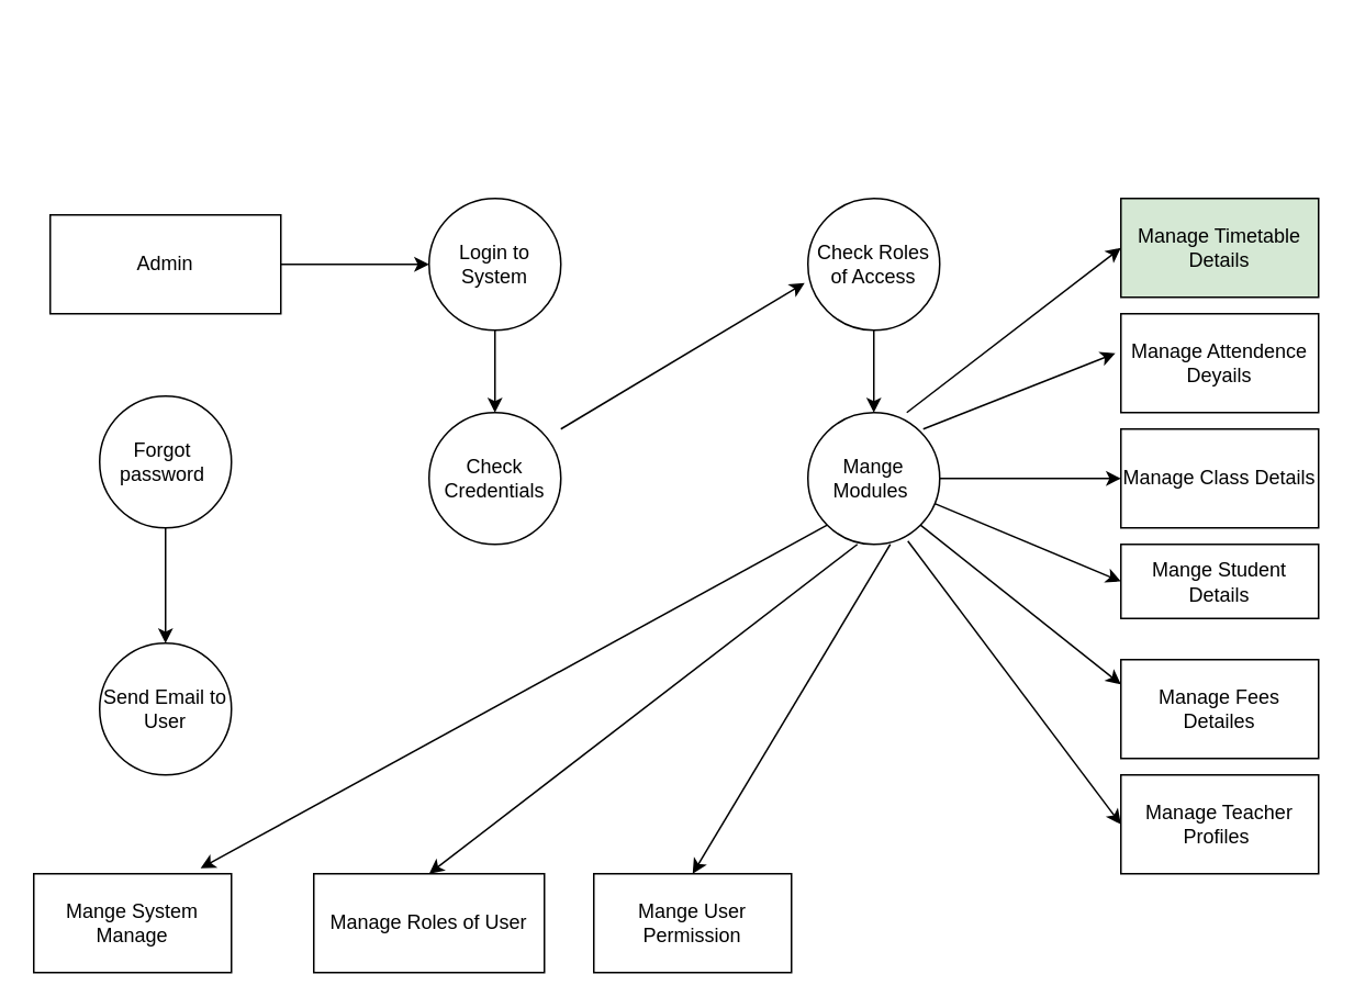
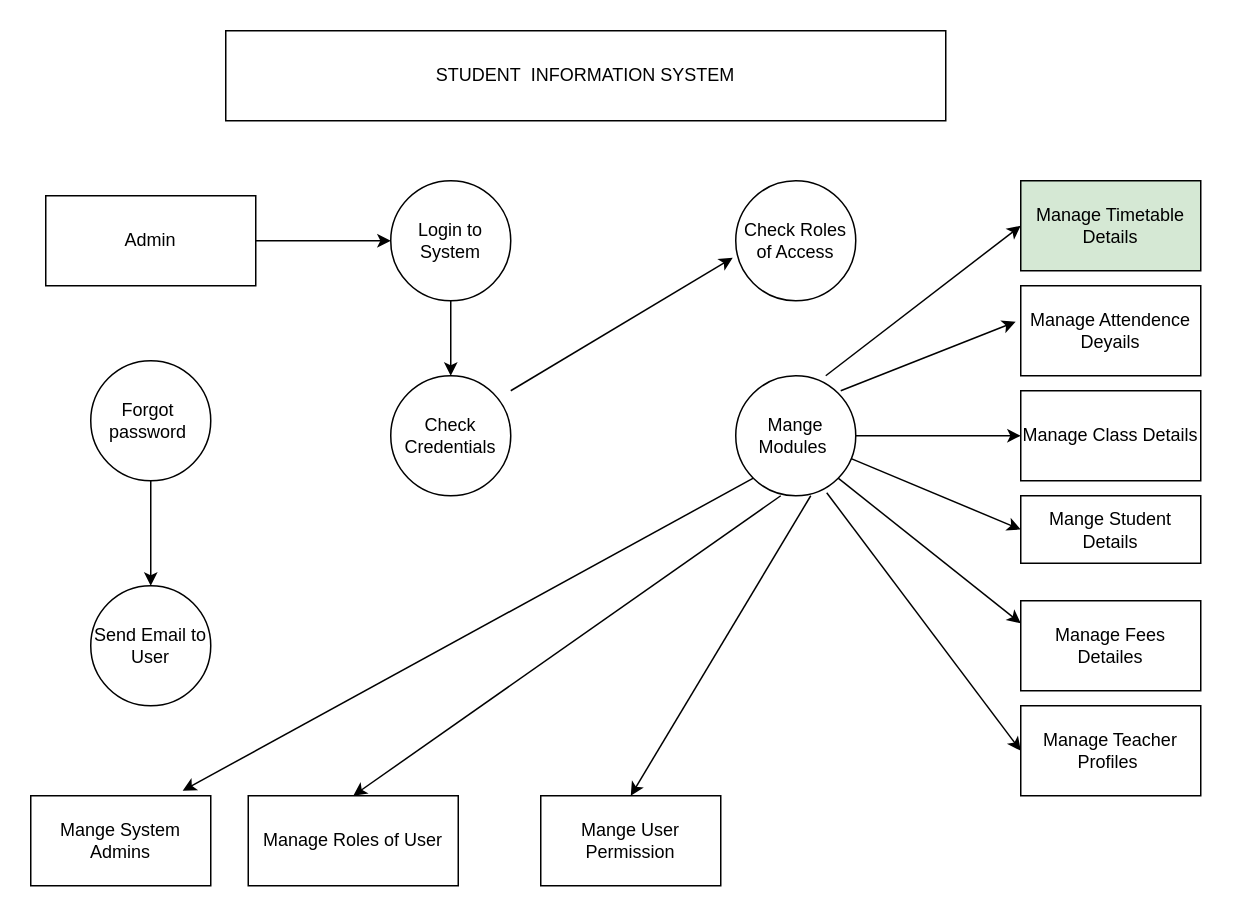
  <mxCell id="0" />
  <mxCell id="1" parent="0" />
+ <mxCell id="2" value="STUDENT&amp;nbsp; INFORMATION SYSTEM" style="rounded=0;whiteSpace=wrap;html=1;" vertex="1" parent="1"><mxGeometry x="150" y="20" width="480" height="60" as="geometry" /></mxCell>
  <mxCell id="3" style="edgeStyle=orthogonalEdgeStyle;rounded=0;orthogonalLoop=1;jettySize=auto;html=1;entryX=0;entryY=0.5;entryDx=0;entryDy=0;" edge="1" parent="1" source="4" target="6"><mxGeometry relative="1" as="geometry" /></mxCell>
  <mxCell id="4" value="Admin" style="rounded=0;whiteSpace=wrap;html=1;" vertex="1" parent="1"><mxGeometry x="30" y="130" width="140" height="60" as="geometry" /></mxCell>
  <mxCell id="5" style="edgeStyle=orthogonalEdgeStyle;rounded=0;orthogonalLoop=1;jettySize=auto;html=1;exitX=0.5;exitY=1;exitDx=0;exitDy=0;entryX=0.5;entryY=0;entryDx=0;entryDy=0;" edge="1" parent="1" source="6" target="11"><mxGeometry relative="1" as="geometry" /></mxCell>
  <mxCell id="6" value="Login to System" style="ellipse;whiteSpace=wrap;html=1;aspect=fixed;" vertex="1" parent="1"><mxGeometry x="260" y="120" width="80" height="80" as="geometry" /></mxCell>
- <mxCell id="7" style="edgeStyle=orthogonalEdgeStyle;rounded=0;orthogonalLoop=1;jettySize=auto;html=1;exitX=0.5;exitY=1;exitDx=0;exitDy=0;entryX=0.5;entryY=0;entryDx=0;entryDy=0;" edge="1" parent="1" source="8" target="13"><mxGeometry relative="1" as="geometry" /></mxCell>
  <mxCell id="8" value="Check Roles of Access" style="ellipse;whiteSpace=wrap;html=1;aspect=fixed;" vertex="1" parent="1"><mxGeometry x="490" y="120" width="80" height="80" as="geometry" /></mxCell>
  <mxCell id="9" style="edgeStyle=orthogonalEdgeStyle;rounded=0;orthogonalLoop=1;jettySize=auto;html=1;entryX=0.5;entryY=0;entryDx=0;entryDy=0;" edge="1" parent="1" source="10" target="20"><mxGeometry relative="1" as="geometry" /></mxCell>
  <mxCell id="10" value="Forgot&amp;nbsp; password&amp;nbsp;" style="ellipse;whiteSpace=wrap;html=1;aspect=fixed;" vertex="1" parent="1"><mxGeometry x="60" y="240" width="80" height="80" as="geometry" /></mxCell>
  <mxCell id="11" value="Check Credentials" style="ellipse;whiteSpace=wrap;html=1;aspect=fixed;" vertex="1" parent="1"><mxGeometry x="260" y="250" width="80" height="80" as="geometry" /></mxCell>
  <mxCell id="12" style="edgeStyle=orthogonalEdgeStyle;rounded=0;orthogonalLoop=1;jettySize=auto;html=1;exitX=1;exitY=0.5;exitDx=0;exitDy=0;entryX=0;entryY=0.5;entryDx=0;entryDy=0;" edge="1" parent="1" source="13" target="16"><mxGeometry relative="1" as="geometry" /></mxCell>
  <mxCell id="13" value="Mange&lt;div&gt;Modules&amp;nbsp;&lt;/div&gt;" style="ellipse;whiteSpace=wrap;html=1;aspect=fixed;" vertex="1" parent="1"><mxGeometry x="490" y="250" width="80" height="80" as="geometry" /></mxCell>
  <mxCell id="14" value="Manage Timetable Details" style="rounded=0;whiteSpace=wrap;html=1;fillColor=#d5e8d4;" vertex="1" parent="1"><mxGeometry x="680" y="120" width="120" height="60" as="geometry" /></mxCell>
  <mxCell id="15" value="Manage Attendence Deyails" style="rounded=0;whiteSpace=wrap;html=1;" vertex="1" parent="1"><mxGeometry x="680" y="190" width="120" height="60" as="geometry" /></mxCell>
  <mxCell id="16" value="Manage Class Details" style="rounded=0;whiteSpace=wrap;html=1;" vertex="1" parent="1"><mxGeometry x="680" y="260" width="120" height="60" as="geometry" /></mxCell>
  <mxCell id="17" value="Mange Student Details" style="rounded=0;whiteSpace=wrap;html=1;" vertex="1" parent="1"><mxGeometry x="680" y="330" width="120" height="45" as="geometry" /></mxCell>
  <mxCell id="18" value="Manage Fees Detailes" style="rounded=0;whiteSpace=wrap;html=1;" vertex="1" parent="1"><mxGeometry x="680" y="400" width="120" height="60" as="geometry" /></mxCell>
  <mxCell id="19" value="Manage Teacher Profiles&amp;nbsp;" style="rounded=0;whiteSpace=wrap;html=1;" vertex="1" parent="1"><mxGeometry x="680" y="470" width="120" height="60" as="geometry" /></mxCell>
  <mxCell id="20" value="Send Email to User" style="ellipse;whiteSpace=wrap;html=1;aspect=fixed;" vertex="1" parent="1"><mxGeometry x="60" y="390" width="80" height="80" as="geometry" /></mxCell>
- <mxCell id="21" value="Mange System Manage" style="rounded=0;whiteSpace=wrap;html=1;" vertex="1" parent="1"><mxGeometry x="20" y="530" width="120" height="60" as="geometry" /></mxCell>
- <mxCell id="22" value="Manage Roles of User" style="rounded=0;whiteSpace=wrap;html=1;" vertex="1" parent="1"><mxGeometry x="190" y="530" width="140" height="60" as="geometry" /></mxCell>
+ <mxCell id="21" value="Mange System Admins" style="rounded=0;whiteSpace=wrap;html=1;" vertex="1" parent="1"><mxGeometry x="20" y="530" width="120" height="60" as="geometry" /></mxCell>
+ <mxCell id="22" value="Manage Roles of User" style="rounded=0;whiteSpace=wrap;html=1;" vertex="1" parent="1"><mxGeometry x="165" y="530" width="140" height="60" as="geometry" /></mxCell>
  <mxCell id="23" value="Mange User Permission" style="rounded=0;whiteSpace=wrap;html=1;" vertex="1" parent="1"><mxGeometry x="360" y="530" width="120" height="60" as="geometry" /></mxCell>
  <mxCell id="24" style="edgeStyle=orthogonalEdgeStyle;rounded=0;orthogonalLoop=1;jettySize=auto;html=1;exitX=1;exitY=0.5;exitDx=0;exitDy=0;" edge="1" parent="1" source="11"><mxGeometry relative="1" as="geometry"><mxPoint x="340" y="290" as="targetPoint" /></mxGeometry></mxCell>
  <mxCell id="25" value="" style="endArrow=classic;html=1;rounded=0;entryX=-0.025;entryY=0.642;entryDx=0;entryDy=0;entryPerimeter=0;" edge="1" parent="1" target="8"><mxGeometry width="50" height="50" relative="1" as="geometry"><mxPoint x="340" y="260" as="sourcePoint" /><mxPoint x="390" y="210" as="targetPoint" /></mxGeometry></mxCell>
  <mxCell id="26" value="" style="endArrow=classic;html=1;rounded=0;entryX=0;entryY=0.5;entryDx=0;entryDy=0;" edge="1" parent="1" target="14"><mxGeometry width="50" height="50" relative="1" as="geometry"><mxPoint x="550" y="250" as="sourcePoint" /><mxPoint x="600" y="200" as="targetPoint" /></mxGeometry></mxCell>
  <mxCell id="27" value="" style="endArrow=classic;html=1;rounded=0;entryX=-0.028;entryY=0.4;entryDx=0;entryDy=0;entryPerimeter=0;" edge="1" parent="1" target="15"><mxGeometry width="50" height="50" relative="1" as="geometry"><mxPoint x="560" y="260" as="sourcePoint" /><mxPoint x="610" y="210" as="targetPoint" /></mxGeometry></mxCell>
  <mxCell id="28" value="" style="endArrow=classic;html=1;rounded=0;entryX=0.844;entryY=-0.056;entryDx=0;entryDy=0;exitX=0;exitY=1;exitDx=0;exitDy=0;entryPerimeter=0;" edge="1" parent="1" source="13" target="21"><mxGeometry width="50" height="50" relative="1" as="geometry"><mxPoint x="410" y="360" as="sourcePoint" /><mxPoint x="360" y="410" as="targetPoint" /></mxGeometry></mxCell>
  <mxCell id="29" value="" style="endArrow=classic;html=1;rounded=0;exitX=0.5;exitY=0;exitDx=0;exitDy=0;entryX=0.5;entryY=0;entryDx=0;entryDy=0;" edge="1" parent="1" target="22"><mxGeometry width="50" height="50" relative="1" as="geometry"><mxPoint x="520" y="330" as="sourcePoint" /><mxPoint x="470" y="380" as="targetPoint" /></mxGeometry></mxCell>
  <mxCell id="30" value="" style="endArrow=classic;html=1;rounded=0;exitX=0.5;exitY=0;exitDx=0;exitDy=0;entryX=0.5;entryY=0;entryDx=0;entryDy=0;" edge="1" parent="1" target="23"><mxGeometry width="50" height="50" relative="1" as="geometry"><mxPoint x="540" y="330" as="sourcePoint" /><mxPoint x="420" y="520" as="targetPoint" /></mxGeometry></mxCell>
  <mxCell id="31" value="" style="endArrow=classic;html=1;rounded=0;entryX=0;entryY=0.5;entryDx=0;entryDy=0;" edge="1" parent="1" source="13" target="17"><mxGeometry width="50" height="50" relative="1" as="geometry"><mxPoint x="570" y="360" as="sourcePoint" /><mxPoint x="520" y="410" as="targetPoint" /></mxGeometry></mxCell>
  <mxCell id="32" value="" style="endArrow=classic;html=1;rounded=0;entryX=0;entryY=0.25;entryDx=0;entryDy=0;exitX=1;exitY=1;exitDx=0;exitDy=0;" edge="1" parent="1" source="13" target="18"><mxGeometry width="50" height="50" relative="1" as="geometry"><mxPoint x="610" y="370" as="sourcePoint" /><mxPoint x="560" y="420" as="targetPoint" /></mxGeometry></mxCell>
  <mxCell id="33" value="" style="endArrow=classic;html=1;rounded=0;entryX=0;entryY=0.5;entryDx=0;entryDy=0;exitX=0.758;exitY=0.975;exitDx=0;exitDy=0;exitPerimeter=0;" edge="1" parent="1" source="13" target="19"><mxGeometry width="50" height="50" relative="1" as="geometry"><mxPoint x="570" y="400" as="sourcePoint" /><mxPoint x="520" y="450" as="targetPoint" /></mxGeometry></mxCell>
